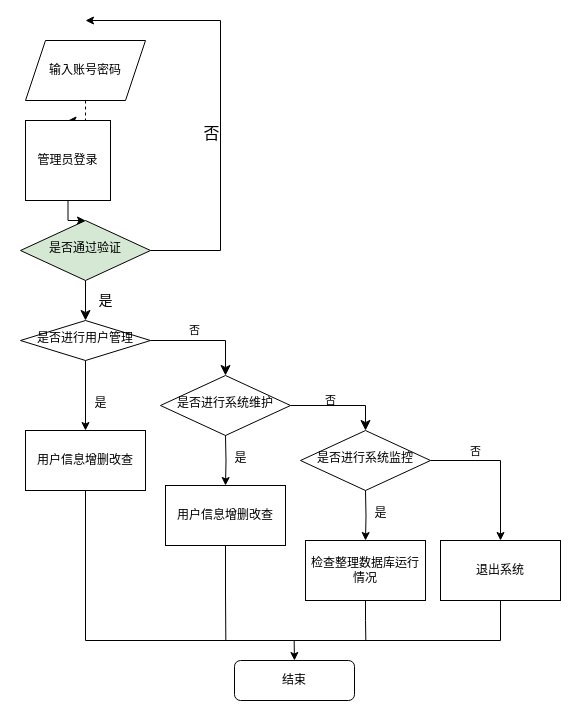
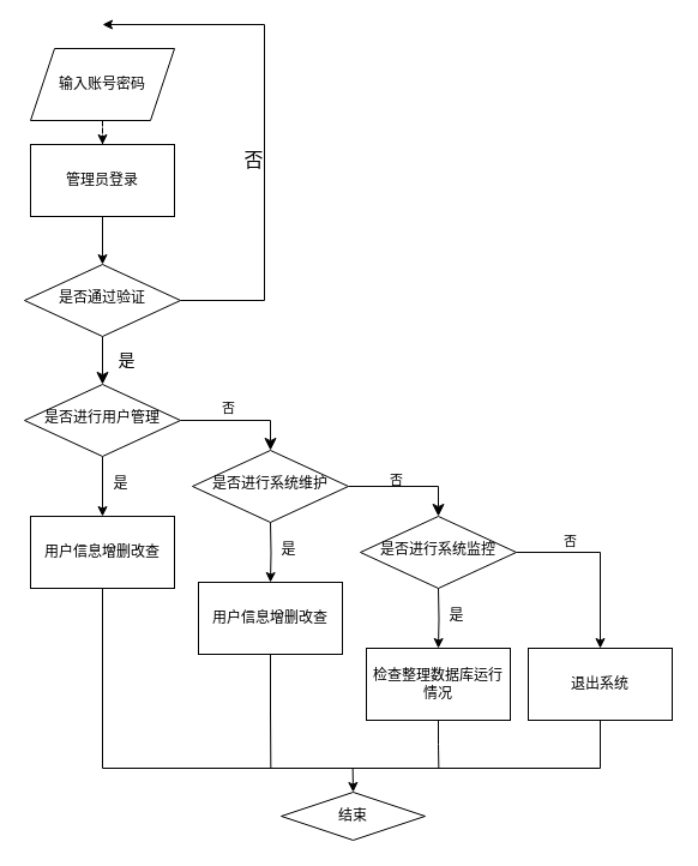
  <mxCell id="0" />
  <mxCell id="1" parent="0" />
  <mxCell id="2" value="&lt;font style=&quot;font-size: 14px;&quot;&gt;是&lt;/font&gt;" style="rounded=0;html=1;jettySize=auto;orthogonalLoop=1;fontSize=11;endArrow=classic;endFill=1;endSize=8;strokeWidth=1;shadow=0;labelBackgroundColor=none;edgeStyle=orthogonalEdgeStyle;" parent="1" source="5" target="8" edge="1"><mxGeometry y="20" relative="1" as="geometry"><mxPoint as="offset" /></mxGeometry></mxCell>
  <mxCell id="3" style="edgeStyle=orthogonalEdgeStyle;rounded=0;orthogonalLoop=1;jettySize=auto;html=1;exitX=1;exitY=0.5;exitDx=0;exitDy=0;" edge="1" parent="1" source="5"><mxGeometry relative="1" as="geometry"><mxPoint x="85" y="20" as="targetPoint" /><Array as="points"><mxPoint x="220" y="250" /><mxPoint x="220" y="20" /></Array></mxGeometry></mxCell>
  <mxCell id="4" value="&lt;font style=&quot;font-size: 16px;&quot;&gt;否&lt;/font&gt;" style="edgeLabel;html=1;align=center;verticalAlign=middle;resizable=0;points=[];" vertex="1" connectable="0" parent="3"><mxGeometry x="0.038" relative="1" as="geometry"><mxPoint x="-10" y="38" as="offset" /></mxGeometry></mxCell>
- <mxCell id="5" value="是否通过验证" style="rhombus;whiteSpace=wrap;html=1;shadow=0;fontFamily=Helvetica;fontSize=12;align=center;strokeWidth=1;spacing=6;spacingTop=-4;fillColor=#d5e8d4;" parent="1" vertex="1"><mxGeometry x="20" y="220" width="130" height="60" as="geometry" /></mxCell>
+ <mxCell id="5" value="是否通过验证" style="rhombus;whiteSpace=wrap;html=1;shadow=0;fontFamily=Helvetica;fontSize=12;align=center;strokeWidth=1;spacing=6;spacingTop=-4;" parent="1" vertex="1"><mxGeometry x="20" y="220" width="130" height="60" as="geometry" /></mxCell>
  <mxCell id="6" value="否" style="edgeStyle=orthogonalEdgeStyle;rounded=0;html=1;jettySize=auto;orthogonalLoop=1;fontSize=11;endArrow=classic;endFill=1;endSize=8;strokeWidth=1;shadow=0;labelBackgroundColor=none;entryX=0.5;entryY=0;entryDx=0;entryDy=0;" parent="1" source="8" target="15" edge="1"><mxGeometry x="-0.2" y="10" relative="1" as="geometry"><mxPoint as="offset" /><mxPoint x="230" y="350" as="targetPoint" /><Array as="points" /></mxGeometry></mxCell>
  <mxCell id="7" value="" style="edgeStyle=orthogonalEdgeStyle;rounded=0;orthogonalLoop=1;jettySize=auto;html=1;" edge="1" parent="1" source="8" target="14"><mxGeometry relative="1" as="geometry" /></mxCell>
- <mxCell id="8" value="是否进行用户管理" style="rhombus;whiteSpace=wrap;html=1;shadow=0;fontFamily=Helvetica;fontSize=12;align=center;strokeWidth=1;spacing=6;spacingTop=-4;" parent="1" vertex="1"><mxGeometry x="20" y="320" width="130" height="40" as="geometry" /></mxCell>
+ <mxCell id="8" value="是否进行用户管理" style="rhombus;whiteSpace=wrap;html=1;shadow=0;fontFamily=Helvetica;fontSize=12;align=center;strokeWidth=1;spacing=6;spacingTop=-4;" parent="1" vertex="1"><mxGeometry x="20" y="320" width="130" height="60" as="geometry" /></mxCell>
  <mxCell id="9" value="" style="edgeStyle=orthogonalEdgeStyle;rounded=0;orthogonalLoop=1;jettySize=auto;html=1;dashed=1;" edge="1" parent="1" source="10" target="12"><mxGeometry relative="1" as="geometry" /></mxCell>
  <mxCell id="10" value="输入账号密码" style="shape=parallelogram;perimeter=parallelogramPerimeter;whiteSpace=wrap;html=1;fixedSize=1;" vertex="1" parent="1"><mxGeometry x="25" y="40" width="120" height="60" as="geometry" /></mxCell>
  <mxCell id="11" value="" style="edgeStyle=orthogonalEdgeStyle;rounded=0;orthogonalLoop=1;jettySize=auto;html=1;" edge="1" parent="1" source="12" target="5"><mxGeometry relative="1" as="geometry" /></mxCell>
- <mxCell id="12" value="管理员登录" style="rounded=0;whiteSpace=wrap;html=1;" vertex="1" parent="1"><mxGeometry x="25" y="120" width="85" height="80" as="geometry" /></mxCell>
+ <mxCell id="12" value="管理员登录" style="rounded=0;whiteSpace=wrap;html=1;" vertex="1" parent="1"><mxGeometry x="25" y="120" width="120" height="60" as="geometry" /></mxCell>
  <mxCell id="13" style="edgeStyle=orthogonalEdgeStyle;rounded=0;orthogonalLoop=1;jettySize=auto;html=1;exitX=0.5;exitY=1;exitDx=0;exitDy=0;entryX=0.5;entryY=1;entryDx=0;entryDy=0;endArrow=none;endFill=0;" edge="1" parent="1" source="14" target="29"><mxGeometry relative="1" as="geometry"><Array as="points"><mxPoint x="85" y="640" /><mxPoint x="500" y="640" /></Array></mxGeometry></mxCell>
  <mxCell id="14" value="用户信息增删改查" style="rounded=0;whiteSpace=wrap;html=1;" vertex="1" parent="1"><mxGeometry x="25" y="430" width="120" height="60" as="geometry" /></mxCell>
  <mxCell id="15" value="是否进行系统维护" style="rhombus;whiteSpace=wrap;html=1;shadow=0;fontFamily=Helvetica;fontSize=12;align=center;strokeWidth=1;spacing=6;spacingTop=-4;" vertex="1" parent="1"><mxGeometry x="160" y="375" width="130" height="60" as="geometry" /></mxCell>
  <mxCell id="16" value="是" style="text;html=1;align=center;verticalAlign=middle;resizable=0;points=[];autosize=1;strokeColor=none;fillColor=none;" vertex="1" parent="1"><mxGeometry x="80" y="388" width="40" height="30" as="geometry" /></mxCell>
  <mxCell id="17" value="" style="edgeStyle=orthogonalEdgeStyle;rounded=0;orthogonalLoop=1;jettySize=auto;html=1;" edge="1" parent="1" target="19"><mxGeometry relative="1" as="geometry"><mxPoint x="225" y="435" as="sourcePoint" /></mxGeometry></mxCell>
  <mxCell id="18" style="edgeStyle=orthogonalEdgeStyle;rounded=0;orthogonalLoop=1;jettySize=auto;html=1;exitX=0.5;exitY=1;exitDx=0;exitDy=0;endArrow=none;endFill=0;" edge="1" parent="1" source="19"><mxGeometry relative="1" as="geometry"><mxPoint x="225.333" y="640" as="targetPoint" /></mxGeometry></mxCell>
  <mxCell id="19" value="用户信息增删改查" style="rounded=0;whiteSpace=wrap;html=1;" vertex="1" parent="1"><mxGeometry x="165" y="485" width="120" height="60" as="geometry" /></mxCell>
  <mxCell id="20" value="是" style="text;html=1;align=center;verticalAlign=middle;resizable=0;points=[];autosize=1;strokeColor=none;fillColor=none;" vertex="1" parent="1"><mxGeometry x="220" y="443" width="40" height="30" as="geometry" /></mxCell>
  <mxCell id="21" value="否" style="edgeStyle=orthogonalEdgeStyle;rounded=0;html=1;jettySize=auto;orthogonalLoop=1;fontSize=11;endArrow=classic;endFill=1;endSize=8;strokeWidth=1;shadow=0;labelBackgroundColor=none;entryX=0.5;entryY=0;entryDx=0;entryDy=0;exitX=1;exitY=0.5;exitDx=0;exitDy=0;" edge="1" parent="1" target="24" source="15"><mxGeometry x="-0.2" y="5" relative="1" as="geometry"><mxPoint as="offset" /><mxPoint x="290" y="410" as="sourcePoint" /><mxPoint x="370" y="410" as="targetPoint" /><Array as="points" /></mxGeometry></mxCell>
  <mxCell id="22" style="edgeStyle=orthogonalEdgeStyle;rounded=0;orthogonalLoop=1;jettySize=auto;html=1;entryX=0.5;entryY=0;entryDx=0;entryDy=0;" edge="1" parent="1" source="24" target="29"><mxGeometry relative="1" as="geometry" /></mxCell>
  <mxCell id="23" value="否" style="edgeLabel;html=1;align=center;verticalAlign=middle;resizable=0;points=[];" vertex="1" connectable="0" parent="22"><mxGeometry x="-0.407" relative="1" as="geometry"><mxPoint y="-10" as="offset" /></mxGeometry></mxCell>
  <mxCell id="24" value="是否进行系统监控" style="rhombus;whiteSpace=wrap;html=1;shadow=0;fontFamily=Helvetica;fontSize=12;align=center;strokeWidth=1;spacing=6;spacingTop=-4;" vertex="1" parent="1"><mxGeometry x="300" y="430" width="130" height="60" as="geometry" /></mxCell>
  <mxCell id="25" value="" style="edgeStyle=orthogonalEdgeStyle;rounded=0;orthogonalLoop=1;jettySize=auto;html=1;" edge="1" parent="1" target="27"><mxGeometry relative="1" as="geometry"><mxPoint x="365" y="490" as="sourcePoint" /></mxGeometry></mxCell>
  <mxCell id="26" style="edgeStyle=orthogonalEdgeStyle;rounded=0;orthogonalLoop=1;jettySize=auto;html=1;exitX=0.5;exitY=1;exitDx=0;exitDy=0;endArrow=none;endFill=0;" edge="1" parent="1" source="27"><mxGeometry relative="1" as="geometry"><mxPoint x="365.333" y="640" as="targetPoint" /></mxGeometry></mxCell>
  <mxCell id="27" value="检查整理数据库运行情况" style="rounded=0;whiteSpace=wrap;html=1;" vertex="1" parent="1"><mxGeometry x="305" y="540" width="120" height="60" as="geometry" /></mxCell>
  <mxCell id="28" value="是" style="text;html=1;align=center;verticalAlign=middle;resizable=0;points=[];autosize=1;strokeColor=none;fillColor=none;" vertex="1" parent="1"><mxGeometry x="360" y="498" width="40" height="30" as="geometry" /></mxCell>
  <mxCell id="29" value="退出系统" style="rounded=0;whiteSpace=wrap;html=1;" vertex="1" parent="1"><mxGeometry x="440" y="540" width="120" height="60" as="geometry" /></mxCell>
  <mxCell id="30" style="edgeStyle=orthogonalEdgeStyle;rounded=0;orthogonalLoop=1;jettySize=auto;html=1;exitX=0.5;exitY=0;exitDx=0;exitDy=0;endArrow=none;endFill=0;startArrow=classic;startFill=1;" edge="1" parent="1" source="31"><mxGeometry relative="1" as="geometry"><mxPoint x="293.667" y="640" as="targetPoint" /></mxGeometry></mxCell>
- <mxCell id="31" value="结束" style="rounded=1;whiteSpace=wrap;html=1;" vertex="1" parent="1"><mxGeometry x="234" y="660" width="120" height="40" as="geometry" /></mxCell>
+ <mxCell id="31" value="结束" style="rhombus;whiteSpace=wrap;html=1;" vertex="1" parent="1"><mxGeometry x="234" y="660" width="120" height="40" as="geometry" /></mxCell>
